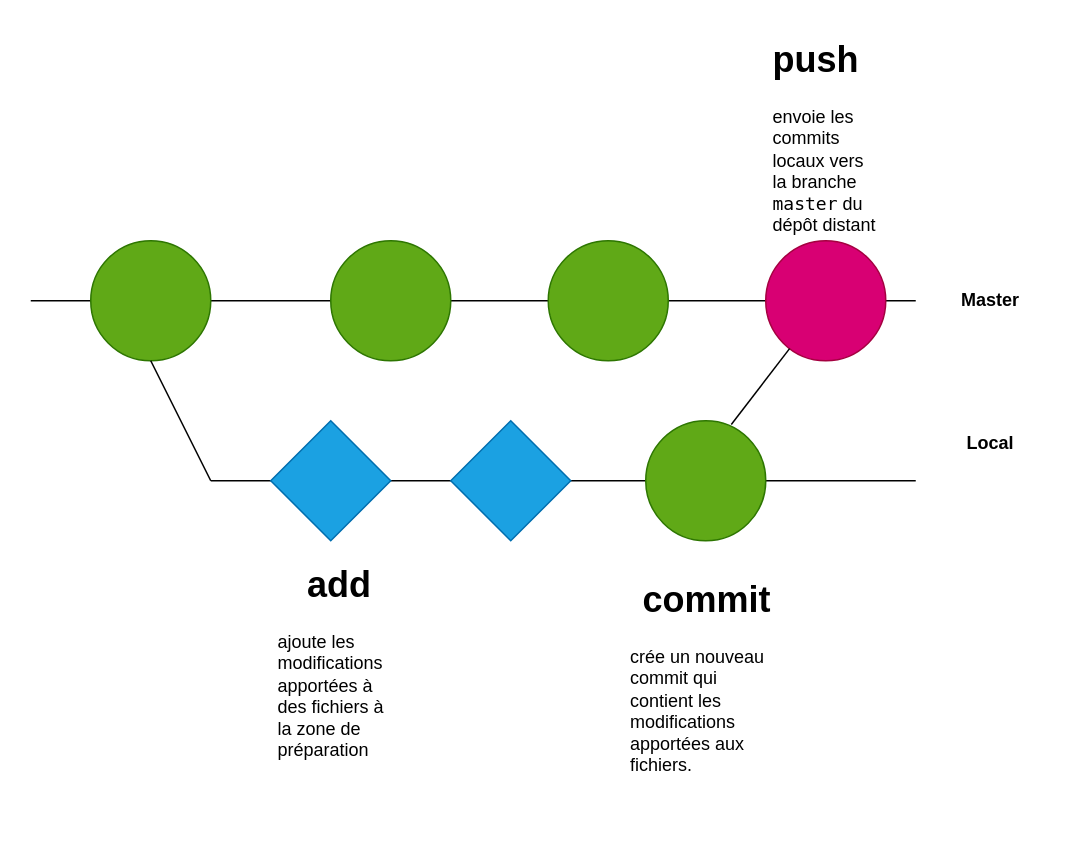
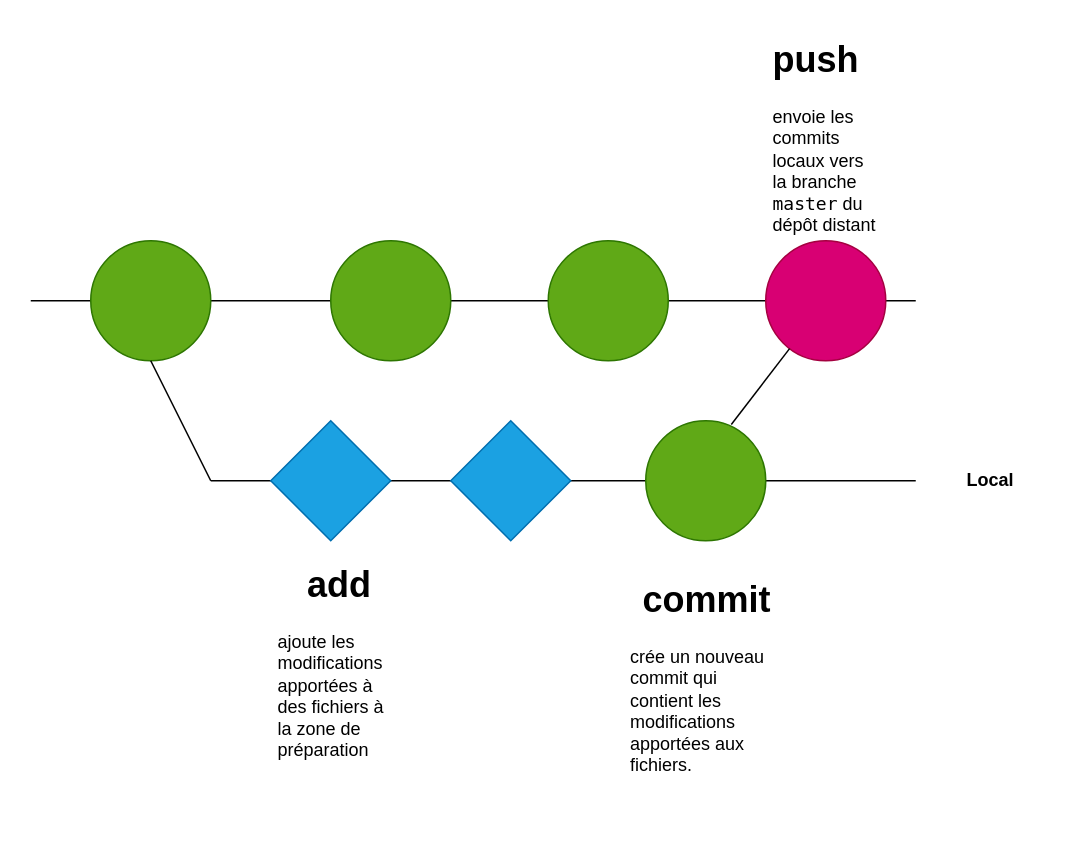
  <mxCell id="0" />
  <mxCell id="1" parent="0" />
  <mxCell id="2" value="" style="endArrow=none;html=1;rounded=0;" parent="1" edge="1"><mxGeometry width="50" height="50" relative="1" as="geometry"><mxPoint y="200" as="sourcePoint" x="20" /><mxPoint x="610" y="200" as="targetPoint" /></mxGeometry></mxCell>
  <mxCell id="3" value="" style="ellipse;whiteSpace=wrap;html=1;aspect=fixed;fillColor=#60a917;fontColor=#ffffff;strokeColor=#2D7600;" parent="1" vertex="1"><mxGeometry x="60" y="160" width="80" height="80" as="geometry" /></mxCell>
- <mxCell id="4" value="&lt;b&gt;Master&lt;/b&gt;" style="text;html=1;strokeColor=none;fillColor=none;align=center;verticalAlign=middle;whiteSpace=wrap;rounded=0;" parent="1" vertex="1"><mxGeometry x="630" y="185" width="60" height="30" as="geometry" /></mxCell>
  <mxCell id="5" value="" style="group" parent="1" vertex="1" connectable="0"><mxGeometry x="140" y="320" width="470" as="geometry" /></mxCell>
  <mxCell id="6" value="" style="endArrow=none;html=1;rounded=0;exitX=0.5;exitY=1;exitDx=0;exitDy=0;" parent="5" source="3" edge="1"><mxGeometry width="50" height="50" relative="1" as="geometry"><mxPoint x="13.429" y="60" as="sourcePoint" /><mxPoint as="targetPoint" /></mxGeometry></mxCell>
  <mxCell id="7" value="" style="endArrow=none;html=1;rounded=0;" parent="5" edge="1"><mxGeometry width="50" height="50" relative="1" as="geometry"><mxPoint as="sourcePoint" /><mxPoint x="470.0" as="targetPoint" /></mxGeometry></mxCell>
- <mxCell id="8" value="&lt;b&gt;Local&lt;/b&gt;" style="text;html=1;strokeColor=none;fillColor=none;align=center;verticalAlign=middle;whiteSpace=wrap;rounded=0;" parent="1" vertex="1"><mxGeometry x="630" y="280" width="60" height="30" as="geometry" /></mxCell>
+ <mxCell id="8" value="&lt;b&gt;Local&lt;/b&gt;" style="text;html=1;strokeColor=none;fillColor=none;align=center;verticalAlign=middle;whiteSpace=wrap;rounded=0;" parent="1" vertex="1"><mxGeometry x="630" y="305" width="60" height="30" as="geometry" /></mxCell>
  <mxCell id="9" value="" style="ellipse;whiteSpace=wrap;html=1;aspect=fixed;fillColor=#60a917;fontColor=#ffffff;strokeColor=#2D7600;" parent="1" vertex="1"><mxGeometry x="220" y="160" width="80" height="80" as="geometry" /></mxCell>
  <mxCell id="10" value="" style="rhombus;whiteSpace=wrap;html=1;fillColor=#1ba1e2;fontColor=#ffffff;strokeColor=#006EAF;fontStyle=1" parent="1" vertex="1"><mxGeometry x="180" y="280" width="80" height="80" as="geometry" /></mxCell>
  <mxCell id="11" value="&lt;h1 style=&quot;text-align: center;&quot;&gt;add&lt;/h1&gt;&lt;p&gt;&lt;span style=&quot;&quot;&gt;ajoute les modifications apportées à des fichiers à la zone de préparation&lt;/span&gt;&lt;br&gt;&lt;/p&gt;" style="text;html=1;strokeColor=none;fillColor=none;spacing=5;spacingTop=-20;whiteSpace=wrap;overflow=hidden;rounded=0;" parent="1" vertex="1"><mxGeometry x="180" y="370" width="90" height="140" as="geometry" /></mxCell>
  <mxCell id="12" value="" style="rhombus;whiteSpace=wrap;html=1;fillColor=#1ba1e2;fontColor=#ffffff;strokeColor=#006EAF;" parent="1" vertex="1"><mxGeometry x="300" y="280" width="80" height="80" as="geometry" /></mxCell>
  <mxCell id="13" value="" style="ellipse;whiteSpace=wrap;html=1;aspect=fixed;fillColor=#60a917;fontColor=#ffffff;strokeColor=#2D7600;" parent="1" vertex="1"><mxGeometry x="430" y="280" width="80" height="80" as="geometry" /></mxCell>
  <mxCell id="14" value="&lt;h1 style=&quot;text-align: center;&quot;&gt;commit&lt;/h1&gt;&lt;p&gt;&lt;span style=&quot;&quot;&gt;crée un nouveau commit qui contient les modifications apportées aux fichiers. &lt;/span&gt;&lt;br&gt;&lt;/p&gt;" style="text;html=1;strokeColor=none;fillColor=none;spacing=5;spacingTop=-20;whiteSpace=wrap;overflow=hidden;rounded=0;" parent="1" vertex="1"><mxGeometry x="415" y="380" width="110" height="170" as="geometry" /></mxCell>
  <mxCell id="15" value="" style="ellipse;whiteSpace=wrap;html=1;aspect=fixed;fillColor=#d80073;fontColor=#ffffff;strokeColor=#A50040;" vertex="1" parent="1"><mxGeometry x="510" y="160" width="80" height="80" as="geometry" /></mxCell>
  <mxCell id="16" value="" style="endArrow=none;html=1;rounded=0;exitX=0.713;exitY=0.031;exitDx=0;exitDy=0;exitPerimeter=0;" edge="1" parent="1" source="13" target="15"><mxGeometry width="50" height="50" relative="1" as="geometry"><mxPoint x="550" y="310" as="sourcePoint" /><mxPoint x="600" y="260" as="targetPoint" /></mxGeometry></mxCell>
  <mxCell id="17" value="" style="ellipse;whiteSpace=wrap;html=1;aspect=fixed;fillColor=#60a917;fontColor=#ffffff;strokeColor=#2D7600;" vertex="1" parent="1"><mxGeometry x="365" y="160" width="80" height="80" as="geometry" /></mxCell>
  <mxCell id="18" value="&lt;h1&gt;push&lt;/h1&gt;&lt;p&gt;&lt;span style=&quot;&quot;&gt;envoie les commits locaux vers la branche &lt;/span&gt;&lt;code style=&quot;&quot; spellcheck=&quot;false&quot;&gt;master&lt;/code&gt;&lt;span style=&quot;&quot;&gt; du dépôt distant&lt;/span&gt;&lt;br&gt;&lt;/p&gt;" style="text;html=1;strokeColor=none;fillColor=none;spacing=5;spacingTop=-20;whiteSpace=wrap;overflow=hidden;rounded=0;" vertex="1" parent="1"><mxGeometry x="510" y="20" width="80" height="140" as="geometry" /></mxCell>
